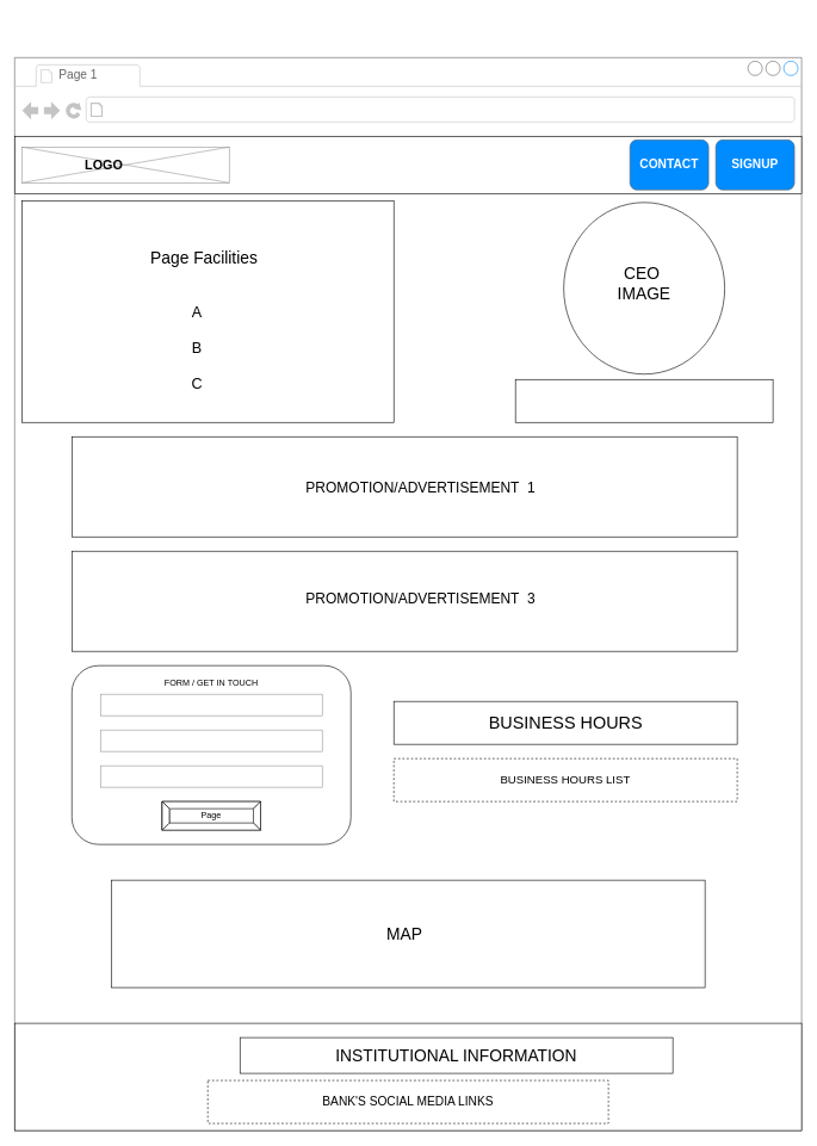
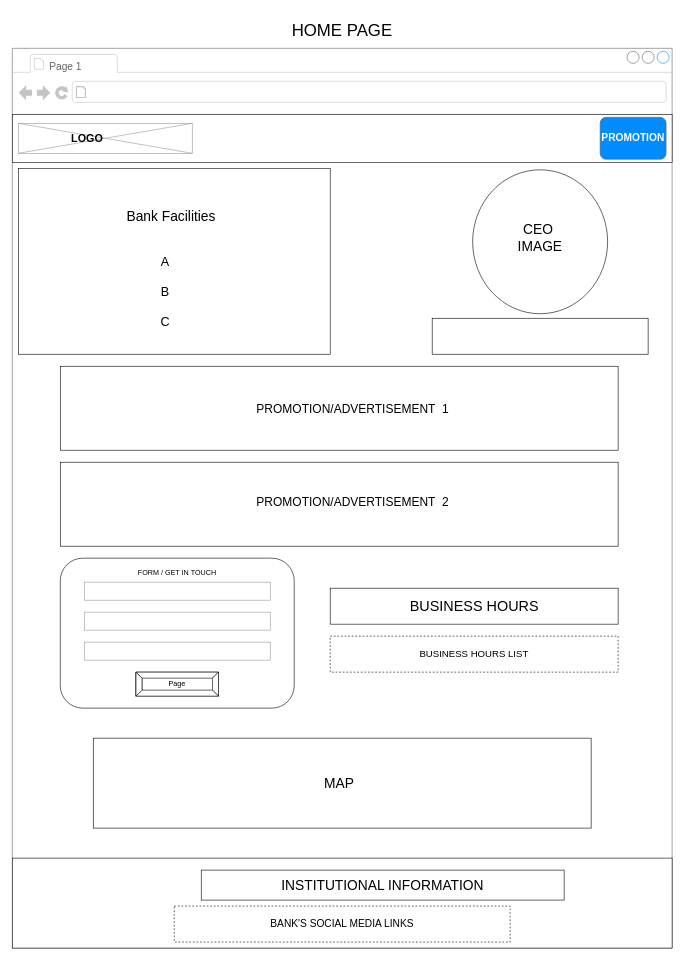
  <mxCell id="0" />
  <mxCell id="1" parent="0" />
  <mxCell id="2" value="" style="strokeWidth=1;shadow=0;dashed=0;align=center;html=1;shape=mxgraph.mockup.containers.browserWindow;rSize=0;strokeColor=#666666;strokeColor2=#008cff;strokeColor3=#c4c4c4;mainText=,;recursiveResize=0;" vertex="1" parent="1"><mxGeometry x="20" y="80" width="1100" height="1500" as="geometry" /></mxCell>
- <mxCell id="3" value="Page 1" style="strokeWidth=1;shadow=0;dashed=0;align=center;html=1;shape=mxgraph.mockup.containers.anchor;fontSize=17;fontColor=#666666;align=left;whiteSpace=wrap;" vertex="1" parent="2"><mxGeometry x="60" y="12" width="110" height="26" as="geometry" /></mxCell>
+ <mxCell id="3" value="Page 1" style="strokeWidth=1;shadow=0;dashed=0;align=center;html=1;shape=mxgraph.mockup.containers.anchor;fontSize=17;fontColor=#666666;align=left;whiteSpace=wrap;" vertex="1" parent="2"><mxGeometry x="60" y="12" width="110" height="40" as="geometry" /></mxCell>
  <mxCell id="4" value="" style="rounded=0;whiteSpace=wrap;html=1;" vertex="1" parent="2"><mxGeometry y="110" width="1100" height="80" as="geometry" /></mxCell>
- <mxCell id="5" value="SIGNUP" style="strokeWidth=1;shadow=0;dashed=0;align=center;html=1;shape=mxgraph.mockup.buttons.button;strokeColor=#666666;fontColor=#ffffff;mainText=;buttonStyle=round;fontSize=17;fontStyle=1;fillColor=#008cff;whiteSpace=wrap;" vertex="1" parent="2"><mxGeometry x="980" y="115" width="110" height="70" as="geometry" /></mxCell>
- <mxCell id="6" value="CONTACT" style="strokeWidth=1;shadow=0;dashed=0;align=center;html=1;shape=mxgraph.mockup.buttons.button;strokeColor=#666666;fontColor=#ffffff;mainText=;buttonStyle=round;fontSize=17;fontStyle=1;fillColor=#008cff;whiteSpace=wrap;" vertex="1" parent="2"><mxGeometry x="860" y="115" width="110" height="70" as="geometry" /></mxCell>
+ <mxCell id="5" value="PROMOTION" style="strokeWidth=1;shadow=0;dashed=0;align=center;html=1;shape=mxgraph.mockup.buttons.button;strokeColor=#666666;fontColor=#ffffff;mainText=;buttonStyle=round;fontSize=17;fontStyle=1;fillColor=#008cff;whiteSpace=wrap;" vertex="1" parent="2"><mxGeometry x="980" y="115" width="110" height="70" as="geometry" /></mxCell>
  <mxCell id="7" value="" style="verticalLabelPosition=bottom;shadow=0;dashed=0;align=center;html=1;verticalAlign=top;strokeWidth=1;shape=mxgraph.mockup.graphics.simpleIcon;strokeColor=#999999;" vertex="1" parent="2"><mxGeometry x="10" y="125" width="290" height="50" as="geometry" /></mxCell>
  <mxCell id="8" value="&lt;b&gt;&lt;font style=&quot;font-size: 18px;&quot;&gt;LOGO&lt;/font&gt;&lt;/b&gt;" style="text;html=1;strokeColor=none;fillColor=none;align=center;verticalAlign=middle;whiteSpace=wrap;rounded=0;" vertex="1" parent="2"><mxGeometry x="95" y="135" width="60" height="30" as="geometry" /></mxCell>
  <mxCell id="9" value="" style="rounded=0;whiteSpace=wrap;html=1;" vertex="1" parent="2"><mxGeometry x="10" y="200" width="520" height="310" as="geometry" /></mxCell>
  <mxCell id="10" value="" style="ellipse;whiteSpace=wrap;html=1;rotation=90;" vertex="1" parent="2"><mxGeometry x="760" y="210" width="240" height="225" as="geometry" /></mxCell>
- <mxCell id="11" value="&lt;font style=&quot;font-size: 23px;&quot;&gt;Page Facilities&lt;/font&gt;" style="text;html=1;strokeColor=none;fillColor=none;align=center;verticalAlign=middle;whiteSpace=wrap;rounded=0;" vertex="1" parent="2"><mxGeometry x="130" y="250" width="270" height="60" as="geometry" /></mxCell>
+ <mxCell id="11" value="&lt;font style=&quot;font-size: 23px;&quot;&gt;Bank Facilities&lt;/font&gt;" style="text;html=1;strokeColor=none;fillColor=none;align=center;verticalAlign=middle;whiteSpace=wrap;rounded=0;" vertex="1" parent="2"><mxGeometry x="130" y="250" width="270" height="60" as="geometry" /></mxCell>
  <mxCell id="12" value="&lt;font style=&quot;font-size: 21px;&quot;&gt;A&lt;br&gt;&lt;br&gt;B&lt;br&gt;&lt;br&gt;C&lt;/font&gt;" style="text;html=1;strokeColor=none;fillColor=none;align=center;verticalAlign=middle;whiteSpace=wrap;rounded=0;" vertex="1" parent="2"><mxGeometry x="225" y="300" width="60" height="210" as="geometry" /></mxCell>
  <mxCell id="13" value="&lt;font style=&quot;font-size: 23px;&quot;&gt;CEO&amp;nbsp;&lt;br&gt;IMAGE&lt;/font&gt;" style="text;html=1;strokeColor=none;fillColor=none;align=center;verticalAlign=middle;whiteSpace=wrap;rounded=0;" vertex="1" parent="2"><mxGeometry x="820" y="280" width="120" height="72.5" as="geometry" /></mxCell>
  <mxCell id="14" value="" style="rounded=0;whiteSpace=wrap;html=1;" vertex="1" parent="2"><mxGeometry x="700" y="450" width="360" height="60" as="geometry" /></mxCell>
  <mxCell id="15" value="" style="rounded=0;whiteSpace=wrap;html=1;" vertex="1" parent="2"><mxGeometry x="80" y="530" width="930" height="140" as="geometry" /></mxCell>
  <mxCell id="16" value="" style="rounded=0;whiteSpace=wrap;html=1;" vertex="1" parent="2"><mxGeometry x="80" y="690" width="930" height="140" as="geometry" /></mxCell>
  <mxCell id="17" value="&lt;font style=&quot;font-size: 20px;&quot;&gt;&amp;nbsp;PROMOTION/ADVERTISEMENT&amp;nbsp; 1&lt;/font&gt;" style="text;html=1;strokeColor=none;fillColor=none;align=center;verticalAlign=middle;whiteSpace=wrap;rounded=0;" vertex="1" parent="2"><mxGeometry x="290" y="550" width="550" height="100" as="geometry" /></mxCell>
- <mxCell id="18" value="&lt;font style=&quot;font-size: 20px;&quot;&gt;&amp;nbsp;PROMOTION/ADVERTISEMENT&amp;nbsp; 3&lt;/font&gt;" style="text;html=1;strokeColor=none;fillColor=none;align=center;verticalAlign=middle;whiteSpace=wrap;rounded=0;" vertex="1" parent="2"><mxGeometry x="335" y="720" width="460" height="70" as="geometry" /></mxCell>
+ <mxCell id="18" value="&lt;font style=&quot;font-size: 20px;&quot;&gt;&amp;nbsp;PROMOTION/ADVERTISEMENT&amp;nbsp; 2&lt;/font&gt;" style="text;html=1;strokeColor=none;fillColor=none;align=center;verticalAlign=middle;whiteSpace=wrap;rounded=0;" vertex="1" parent="2"><mxGeometry x="335" y="720" width="460" height="70" as="geometry" /></mxCell>
  <mxCell id="19" value="" style="rounded=1;whiteSpace=wrap;html=1;" vertex="1" parent="2"><mxGeometry x="80" y="850" width="390" height="250" as="geometry" /></mxCell>
  <mxCell id="20" value="" style="strokeWidth=1;shadow=0;dashed=0;align=center;html=1;shape=mxgraph.mockup.forms.pwField;strokeColor=#999999;mainText=;align=left;fontColor=#666666;fontSize=17;spacingLeft=3;" vertex="1" parent="2"><mxGeometry x="120" y="890" width="310" height="30" as="geometry" /></mxCell>
  <mxCell id="21" value="" style="strokeWidth=1;shadow=0;dashed=0;align=center;html=1;shape=mxgraph.mockup.forms.pwField;strokeColor=#999999;mainText=;align=left;fontColor=#666666;fontSize=17;spacingLeft=3;" vertex="1" parent="2"><mxGeometry x="120" y="990" width="310" height="30" as="geometry" /></mxCell>
  <mxCell id="22" value="" style="strokeWidth=1;shadow=0;dashed=0;align=center;html=1;shape=mxgraph.mockup.forms.pwField;strokeColor=#999999;mainText=;align=left;fontColor=#666666;fontSize=17;spacingLeft=3;" vertex="1" parent="2"><mxGeometry x="120" y="940" width="310" height="30" as="geometry" /></mxCell>
  <mxCell id="23" value="Page" style="labelPosition=center;verticalLabelPosition=middle;align=center;html=1;shape=mxgraph.basic.button;dx=10;whiteSpace=wrap;" vertex="1" parent="2"><mxGeometry x="206.25" y="1040" width="137.5" height="40" as="geometry" /></mxCell>
  <mxCell id="24" value="FORM / GET IN TOUCH" style="text;html=1;strokeColor=none;fillColor=none;align=center;verticalAlign=middle;whiteSpace=wrap;rounded=0;" vertex="1" parent="2"><mxGeometry x="170" y="860" width="210" height="30" as="geometry" /></mxCell>
  <mxCell id="25" value="" style="rounded=0;whiteSpace=wrap;html=1;" vertex="1" parent="2"><mxGeometry x="530" y="900" width="480" height="60" as="geometry" /></mxCell>
  <mxCell id="26" value="&lt;font style=&quot;font-size: 16px;&quot;&gt;BUSINESS HOURS LIST&lt;/font&gt;" style="rounded=0;whiteSpace=wrap;html=1;dashed=1;" vertex="1" parent="2"><mxGeometry x="530" y="980" width="480" height="60" as="geometry" /></mxCell>
  <mxCell id="27" value="&lt;span style=&quot;font-weight: normal;&quot;&gt;BUSINESS HOURS&lt;/span&gt;" style="text;strokeColor=none;fillColor=none;html=1;fontSize=24;fontStyle=1;verticalAlign=middle;align=center;" vertex="1" parent="2"><mxGeometry x="590" y="910" width="360" height="40" as="geometry" /></mxCell>
  <mxCell id="28" value="" style="rounded=0;whiteSpace=wrap;html=1;" vertex="1" parent="2"><mxGeometry x="135" y="1150" width="830" height="150" as="geometry" /></mxCell>
  <mxCell id="29" value="&lt;font style=&quot;font-size: 23px;&quot;&gt;MAP&lt;/font&gt;" style="text;html=1;strokeColor=none;fillColor=none;align=center;verticalAlign=middle;whiteSpace=wrap;rounded=0;" vertex="1" parent="2"><mxGeometry x="425" y="1170" width="240" height="110" as="geometry" /></mxCell>
  <mxCell id="30" value="" style="rounded=0;whiteSpace=wrap;html=1;" vertex="1" parent="2"><mxGeometry y="1350" width="1100" height="150" as="geometry" /></mxCell>
  <mxCell id="31" value="&lt;font style=&quot;font-size: 23px;&quot;&gt;INSTITUTIONAL INFORMATION&lt;/font&gt;" style="rounded=0;whiteSpace=wrap;html=1;" vertex="1" parent="2"><mxGeometry x="315" y="1370" width="605" height="50" as="geometry" /></mxCell>
  <mxCell id="32" value="&lt;font style=&quot;font-size: 17px;&quot;&gt;BANK'S SOCIAL MEDIA LINKS&lt;/font&gt;" style="rounded=0;whiteSpace=wrap;html=1;dashed=1;" vertex="1" parent="2"><mxGeometry x="270" y="1430" width="560" height="60" as="geometry" /></mxCell>
+ <mxCell id="33" value="&lt;font style=&quot;font-size: 28px;&quot;&gt;HOME PAGE&lt;/font&gt;" style="text;html=1;strokeColor=none;fillColor=none;align=center;verticalAlign=middle;whiteSpace=wrap;rounded=0;" vertex="1" parent="1"><mxGeometry x="20" y="20" width="1100" height="60" as="geometry" /></mxCell>
